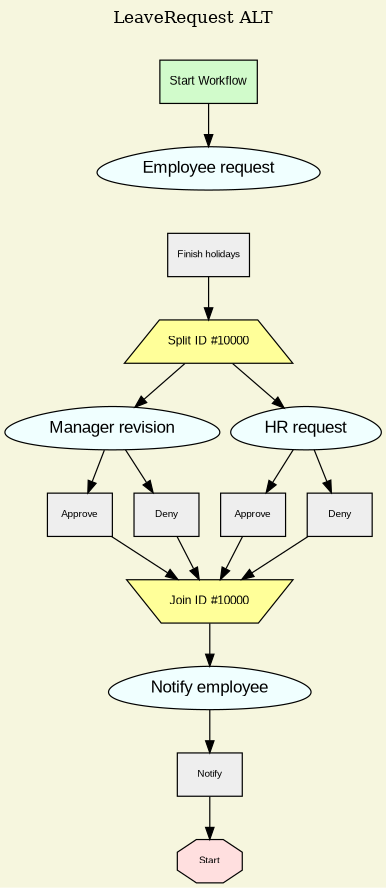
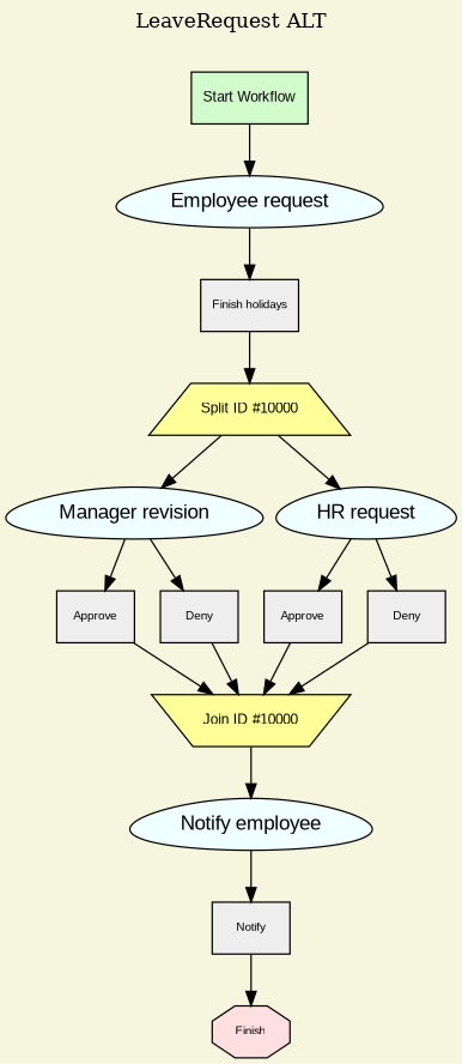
  digraph {
    bgcolor="#f6f6DE"
    label="LeaveRequest ALT"
    labeljust=center
    labelloc=top
    node [color=black fillcolor="#eeeeee" fontcolor=black fontname=Arial fontsize=8 shape=box style=filled]
    edge [arrowtype=normal fontname=Arial fontsize=8]
    n1 [fillcolor="#D1FBCB" fontsize=10 label="Start Workflow"]
    n2 [fillcolor="#f0ffff" fontsize=14 label="Employee request" shape=egg]
    n3 [label="Finish holidays"]
    n4 [fillcolor="#FFFF99" fontsize=10 label="Split ID #10000" shape=trapezium]
    n5 [fillcolor="#f0ffff" fontsize=14 label="Manager revision" shape=egg]
    n6 [fillcolor="#f0ffff" fontsize=14 label="HR request" shape=egg]
    n7 [label=Approve]
    n8 [label=Deny]
    n9 [fillcolor="#FFFF99" fontsize=10 label="Join ID #10000" shape=invtrapezium]
    n10 [fillcolor="#f0ffff" fontsize=14 label="Notify employee" shape=egg]
    n11 [label=Approve]
    n12 [label=Deny]
    n13 [label=Notify]
-   n14 [fillcolor="#FFDFDF" label=Start shape=octagon]
+   n14 [fillcolor="#FFDFDF" label=Finish shape=octagon]
    n1 -> n2
+   n2 -> n3
    n3 -> n4
    n4 -> n5
    n4 -> n6
    n5 -> n7
    n5 -> n8
    n6 -> n11
    n6 -> n12
    n7 -> n9
    n8 -> n9
    n9 -> n10
    n10 -> n13
    n11 -> n9
    n12 -> n9
    n13 -> n14
  }
